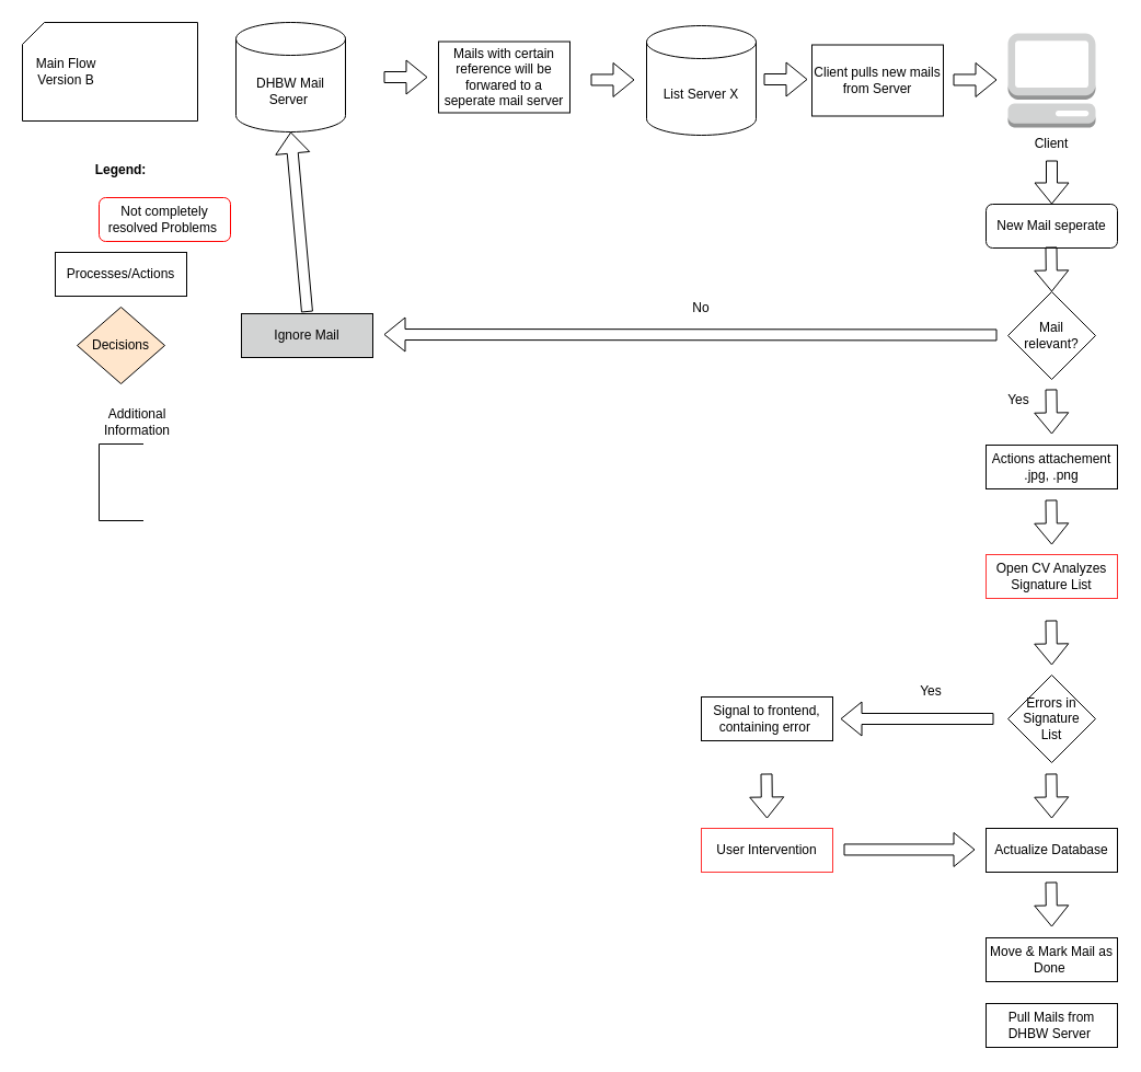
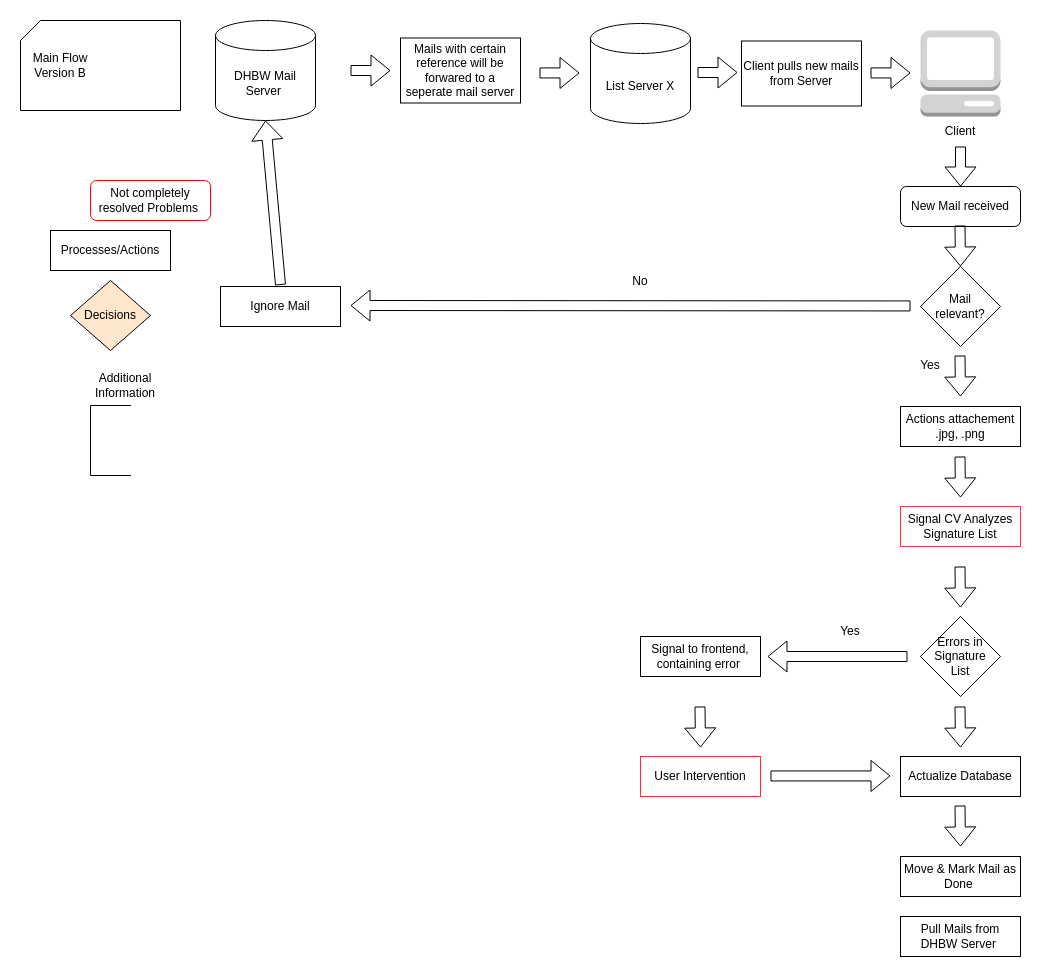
  <mxCell id="0" />
  <mxCell id="1" parent="0" />
  <mxCell id="2" value="Start/End of the Sequence" style="rounded=1;whiteSpace=wrap;html=1;fontSize=12;glass=0;strokeWidth=1;shadow=0;strokeColor=#FF0000;" parent="1" vertex="1"><mxGeometry x="50" y="230" width="120" height="40" as="geometry" /></mxCell>
  <mxCell id="3" value="Processes/Actions" style="rounded=0;whiteSpace=wrap;html=1;fontSize=12;glass=0;strokeWidth=1;shadow=0;" parent="1" vertex="1"><mxGeometry x="50" y="230" width="120" height="40" as="geometry" /></mxCell>
  <mxCell id="4" value="Decisions" style="rhombus;whiteSpace=wrap;html=1;fillColor=#ffe6cc;" parent="1" vertex="1"><mxGeometry x="70" y="280" width="80" height="70" as="geometry" /></mxCell>
  <mxCell id="5" value="" style="shape=partialRectangle;whiteSpace=wrap;html=1;bottom=1;right=1;left=1;top=0;fillColor=none;routingCenterX=-0.5;rotation=90;" parent="1" vertex="1"><mxGeometry x="75" y="420" width="70" height="40" as="geometry" /></mxCell>
  <mxCell id="6" value="Additional Information" style="text;html=1;strokeColor=none;fillColor=none;align=center;verticalAlign=middle;whiteSpace=wrap;rounded=0;" parent="1" vertex="1"><mxGeometry x="95" y="370" width="60" height="30" as="geometry" /></mxCell>
  <mxCell id="7" value="" style="verticalLabelPosition=bottom;verticalAlign=top;html=1;shape=card;whiteSpace=wrap;size=20;arcSize=12;align=center;" parent="1" vertex="1"><mxGeometry x="20" y="20" width="160" height="90" as="geometry" /></mxCell>
  <mxCell id="8" value="Main Flow Version B" style="text;html=1;strokeColor=none;fillColor=none;align=center;verticalAlign=middle;whiteSpace=wrap;rounded=0;" parent="1" vertex="1"><mxGeometry x="30" y="50" width="60" height="30" as="geometry" /></mxCell>
- <mxCell id="9" value="&lt;b&gt;Legend:&lt;/b&gt;" style="text;html=1;strokeColor=none;fillColor=none;align=center;verticalAlign=middle;whiteSpace=wrap;rounded=0;" parent="1" vertex="1"><mxGeometry x="80" y="140" width="60" height="30" as="geometry" /></mxCell>
  <mxCell id="10" value="Not completely resolved Problems&amp;nbsp;" style="rounded=1;whiteSpace=wrap;html=1;fontSize=12;glass=0;strokeWidth=1;shadow=0;strokeColor=#FF0000;" parent="1" vertex="1"><mxGeometry x="90" y="180" width="120" height="40" as="geometry" /></mxCell>
  <mxCell id="11" value="DHBW Mail Server&amp;nbsp;" style="shape=cylinder3;whiteSpace=wrap;html=1;boundedLbl=1;backgroundOutline=1;size=15;" vertex="1" parent="1"><mxGeometry x="215" y="20" width="100" height="100" as="geometry" /></mxCell>
  <mxCell id="12" value="" style="outlineConnect=0;dashed=0;verticalLabelPosition=bottom;verticalAlign=top;align=center;html=1;shape=mxgraph.aws3.management_console;fillColor=#D2D3D3;gradientColor=none;" vertex="1" parent="1"><mxGeometry x="920" y="30" width="80" height="86" as="geometry" /></mxCell>
  <mxCell id="13" value="Client" style="text;html=1;strokeColor=none;fillColor=none;align=center;verticalAlign=middle;whiteSpace=wrap;rounded=0;" vertex="1" parent="1"><mxGeometry x="930" y="116" width="60" height="30" as="geometry" /></mxCell>
- <mxCell id="14" value="New Mail seperate" style="rounded=1;whiteSpace=wrap;html=1;fontSize=12;glass=0;strokeWidth=1;shadow=0;" vertex="1" parent="1"><mxGeometry x="900" y="186" width="120" height="40" as="geometry" /></mxCell>
+ <mxCell id="14" value="New Mail received" style="rounded=1;whiteSpace=wrap;html=1;fontSize=12;glass=0;strokeWidth=1;shadow=0;" vertex="1" parent="1"><mxGeometry x="900" y="186" width="120" height="40" as="geometry" /></mxCell>
  <mxCell id="15" value="" style="shape=flexArrow;endArrow=classic;html=1;rounded=0;entryX=0.5;entryY=0;entryDx=0;entryDy=0;" edge="1" parent="1" target="14"><mxGeometry width="50" height="50" relative="1" as="geometry"><mxPoint x="960" y="146" as="sourcePoint" /><mxPoint x="860" y="146" as="targetPoint" /></mxGeometry></mxCell>
  <mxCell id="16" value="Mail &lt;br&gt;relevant?" style="rhombus;whiteSpace=wrap;html=1;" vertex="1" parent="1"><mxGeometry x="920" y="266" width="80" height="80" as="geometry" /></mxCell>
  <mxCell id="17" value="" style="shape=flexArrow;endArrow=classic;html=1;rounded=0;entryX=0.5;entryY=0;entryDx=0;entryDy=0;" edge="1" parent="1" target="16"><mxGeometry width="50" height="50" relative="1" as="geometry"><mxPoint x="959.5" y="225" as="sourcePoint" /><mxPoint x="959.5" y="255" as="targetPoint" /></mxGeometry></mxCell>
- <mxCell id="18" value="Ignore Mail" style="rounded=0;whiteSpace=wrap;html=1;fontSize=12;glass=0;strokeWidth=1;shadow=0;fillColor=#d2d3d3;" vertex="1" parent="1"><mxGeometry x="220" y="286" width="120" height="40" as="geometry" /></mxCell>
+ <mxCell id="18" value="Ignore Mail" style="rounded=0;whiteSpace=wrap;html=1;fontSize=12;glass=0;strokeWidth=1;shadow=0;" vertex="1" parent="1"><mxGeometry x="220" y="286" width="120" height="40" as="geometry" /></mxCell>
  <mxCell id="19" value="" style="shape=flexArrow;endArrow=classic;html=1;rounded=0;" edge="1" parent="1"><mxGeometry width="50" height="50" relative="1" as="geometry"><mxPoint x="910" y="305.44" as="sourcePoint" /><mxPoint x="350" y="305" as="targetPoint" /></mxGeometry></mxCell>
  <mxCell id="20" value="No" style="text;html=1;strokeColor=none;fillColor=none;align=center;verticalAlign=middle;whiteSpace=wrap;rounded=0;" vertex="1" parent="1"><mxGeometry x="610" y="266" width="60" height="30" as="geometry" /></mxCell>
  <mxCell id="21" value="" style="shape=flexArrow;endArrow=classic;html=1;rounded=0;entryX=0.5;entryY=1;entryDx=0;entryDy=0;entryPerimeter=0;" edge="1" parent="1" target="11"><mxGeometry width="50" height="50" relative="1" as="geometry"><mxPoint x="280" y="284.5" as="sourcePoint" /><mxPoint x="140" y="284.5" as="targetPoint" /></mxGeometry></mxCell>
  <mxCell id="22" value="" style="shape=flexArrow;endArrow=classic;html=1;rounded=0;entryX=0.5;entryY=0;entryDx=0;entryDy=0;" edge="1" parent="1"><mxGeometry width="50" height="50" relative="1" as="geometry"><mxPoint x="959.5" y="355" as="sourcePoint" /><mxPoint x="960" y="396" as="targetPoint" /></mxGeometry></mxCell>
  <mxCell id="23" value="Actions attachement .jpg, .png" style="rounded=0;whiteSpace=wrap;html=1;fontSize=12;glass=0;strokeWidth=1;shadow=0;" vertex="1" parent="1"><mxGeometry x="900" y="406" width="120" height="40" as="geometry" /></mxCell>
  <mxCell id="24" value="" style="shape=flexArrow;endArrow=classic;html=1;rounded=0;entryX=0.5;entryY=0;entryDx=0;entryDy=0;" edge="1" parent="1"><mxGeometry width="50" height="50" relative="1" as="geometry"><mxPoint x="959.5" y="456" as="sourcePoint" /><mxPoint x="960" y="497" as="targetPoint" /></mxGeometry></mxCell>
- <mxCell id="25" value="Open CV Analyzes Signature List" style="rounded=0;whiteSpace=wrap;html=1;fontSize=12;glass=0;strokeWidth=1;shadow=0;strokeColor=#FF3333;" vertex="1" parent="1"><mxGeometry x="900" y="506" width="120" height="40" as="geometry" /></mxCell>
+ <mxCell id="25" value="Signal CV Analyzes Signature List" style="rounded=0;whiteSpace=wrap;html=1;fontSize=12;glass=0;strokeWidth=1;shadow=0;strokeColor=#FF3333;" vertex="1" parent="1"><mxGeometry x="900" y="506" width="120" height="40" as="geometry" /></mxCell>
  <mxCell id="26" value="" style="shape=flexArrow;endArrow=classic;html=1;rounded=0;entryX=0.5;entryY=0;entryDx=0;entryDy=0;" edge="1" parent="1"><mxGeometry width="50" height="50" relative="1" as="geometry"><mxPoint x="959.5" y="566" as="sourcePoint" /><mxPoint x="960" y="607" as="targetPoint" /></mxGeometry></mxCell>
  <mxCell id="27" value="Errors in Signature &lt;br&gt;List" style="rhombus;whiteSpace=wrap;html=1;" vertex="1" parent="1"><mxGeometry x="920" y="616" width="80" height="80" as="geometry" /></mxCell>
  <mxCell id="28" value="Signal to frontend, containing error&amp;nbsp;" style="rounded=0;whiteSpace=wrap;html=1;fontSize=12;glass=0;strokeWidth=1;shadow=0;" vertex="1" parent="1"><mxGeometry x="640" y="636" width="120" height="40" as="geometry" /></mxCell>
  <mxCell id="29" value="" style="shape=flexArrow;endArrow=classic;html=1;rounded=0;" edge="1" parent="1"><mxGeometry width="50" height="50" relative="1" as="geometry"><mxPoint x="907" y="656" as="sourcePoint" /><mxPoint x="767" y="656" as="targetPoint" /></mxGeometry></mxCell>
  <mxCell id="30" value="Yes" style="text;html=1;strokeColor=none;fillColor=none;align=center;verticalAlign=middle;whiteSpace=wrap;rounded=0;" vertex="1" parent="1"><mxGeometry x="820" y="616" width="60" height="30" as="geometry" /></mxCell>
  <mxCell id="31" value="User Intervention" style="rounded=0;whiteSpace=wrap;html=1;fontSize=12;glass=0;strokeWidth=1;shadow=0;strokeColor=#FF3333;" vertex="1" parent="1"><mxGeometry x="640" y="756" width="120" height="40" as="geometry" /></mxCell>
  <mxCell id="32" value="" style="shape=flexArrow;endArrow=classic;html=1;rounded=0;entryX=0.5;entryY=0;entryDx=0;entryDy=0;" edge="1" parent="1"><mxGeometry width="50" height="50" relative="1" as="geometry"><mxPoint x="699.5" y="706" as="sourcePoint" /><mxPoint x="700" y="747" as="targetPoint" /></mxGeometry></mxCell>
  <mxCell id="33" value="Actualize Database" style="rounded=0;whiteSpace=wrap;html=1;fontSize=12;glass=0;strokeWidth=1;shadow=0;strokeColor=#000000;" vertex="1" parent="1"><mxGeometry x="900" y="756" width="120" height="40" as="geometry" /></mxCell>
  <mxCell id="34" value="" style="shape=flexArrow;endArrow=classic;html=1;rounded=0;entryX=0.5;entryY=0;entryDx=0;entryDy=0;" edge="1" parent="1"><mxGeometry width="50" height="50" relative="1" as="geometry"><mxPoint x="959.5" y="706" as="sourcePoint" /><mxPoint x="960" y="747" as="targetPoint" /></mxGeometry></mxCell>
  <mxCell id="35" value="Move &amp;amp; Mark Mail as Done&amp;nbsp;" style="rounded=0;whiteSpace=wrap;html=1;fontSize=12;glass=0;strokeWidth=1;shadow=0;strokeColor=#000000;" vertex="1" parent="1"><mxGeometry x="900" y="856" width="120" height="40" as="geometry" /></mxCell>
  <mxCell id="36" value="" style="shape=flexArrow;endArrow=classic;html=1;rounded=0;entryX=0.5;entryY=0;entryDx=0;entryDy=0;" edge="1" parent="1"><mxGeometry width="50" height="50" relative="1" as="geometry"><mxPoint x="959.5" y="805" as="sourcePoint" /><mxPoint x="960" y="846" as="targetPoint" /></mxGeometry></mxCell>
  <mxCell id="37" value="" style="shape=flexArrow;endArrow=classic;html=1;rounded=0;entryX=0.5;entryY=0;entryDx=0;entryDy=0;" edge="1" parent="1"><mxGeometry width="50" height="50" relative="1" as="geometry"><mxPoint x="959.5" y="916" as="sourcePoint" /><mxPoint x="960" y="957" as="targetPoint" /></mxGeometry></mxCell>
  <mxCell id="38" value="Pull Mails from DHBW Server&amp;nbsp;" style="rounded=0;whiteSpace=wrap;html=1;fontSize=12;glass=0;strokeWidth=1;shadow=0;strokeColor=#000000;" vertex="1" parent="1"><mxGeometry x="900" y="916" width="120" height="40" as="geometry" /></mxCell>
  <mxCell id="39" value="Mails with certain reference will be forwared to a seperate mail server" style="rounded=0;whiteSpace=wrap;html=1;fontSize=12;glass=0;strokeWidth=1;shadow=0;" vertex="1" parent="1"><mxGeometry x="400" y="37.5" width="120" height="65" as="geometry" /></mxCell>
  <mxCell id="40" value="" style="shape=flexArrow;endArrow=classic;html=1;rounded=0;" edge="1" parent="1"><mxGeometry width="50" height="50" relative="1" as="geometry"><mxPoint x="350" y="70" as="sourcePoint" /><mxPoint x="390" y="70" as="targetPoint" /></mxGeometry></mxCell>
  <mxCell id="41" value="List Server X" style="shape=cylinder3;whiteSpace=wrap;html=1;boundedLbl=1;backgroundOutline=1;size=15;" vertex="1" parent="1"><mxGeometry x="590" y="23" width="100" height="100" as="geometry" /></mxCell>
  <mxCell id="42" value="" style="shape=flexArrow;endArrow=classic;html=1;rounded=0;" edge="1" parent="1"><mxGeometry width="50" height="50" relative="1" as="geometry"><mxPoint x="539" y="72.44" as="sourcePoint" /><mxPoint x="579" y="72.44" as="targetPoint" /></mxGeometry></mxCell>
  <mxCell id="43" value="Client pulls new mails from Server" style="rounded=0;whiteSpace=wrap;html=1;fontSize=12;glass=0;strokeWidth=1;shadow=0;" vertex="1" parent="1"><mxGeometry x="741" y="40.5" width="120" height="65" as="geometry" /></mxCell>
  <mxCell id="44" value="" style="shape=flexArrow;endArrow=classic;html=1;rounded=0;" edge="1" parent="1"><mxGeometry width="50" height="50" relative="1" as="geometry"><mxPoint x="697" y="72" as="sourcePoint" /><mxPoint x="737" y="72" as="targetPoint" /></mxGeometry></mxCell>
  <mxCell id="45" value="" style="shape=flexArrow;endArrow=classic;html=1;rounded=0;" edge="1" parent="1"><mxGeometry width="50" height="50" relative="1" as="geometry"><mxPoint x="870" y="72.44" as="sourcePoint" /><mxPoint x="910" y="72.44" as="targetPoint" /></mxGeometry></mxCell>
  <mxCell id="46" value="Yes" style="text;html=1;strokeColor=none;fillColor=none;align=center;verticalAlign=middle;whiteSpace=wrap;rounded=0;" vertex="1" parent="1"><mxGeometry x="900" y="350" width="60" height="30" as="geometry" /></mxCell>
  <mxCell id="47" value="" style="shape=flexArrow;endArrow=classic;html=1;rounded=0;" edge="1" parent="1"><mxGeometry width="50" height="50" relative="1" as="geometry"><mxPoint x="770" y="775.44" as="sourcePoint" /><mxPoint x="890" y="775.44" as="targetPoint" /></mxGeometry></mxCell>
